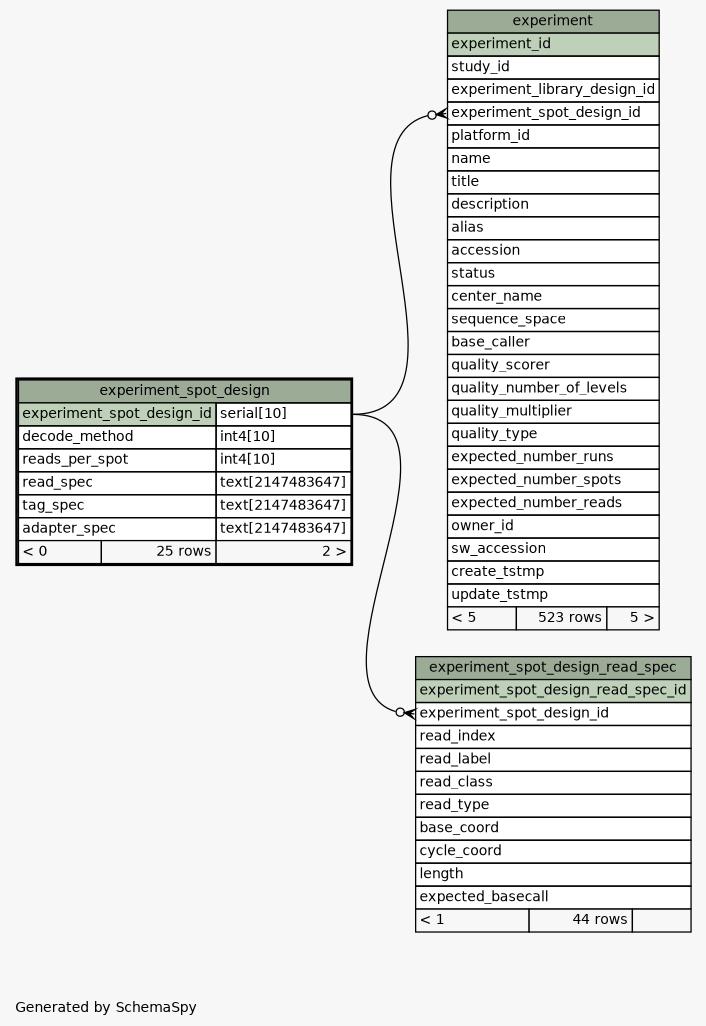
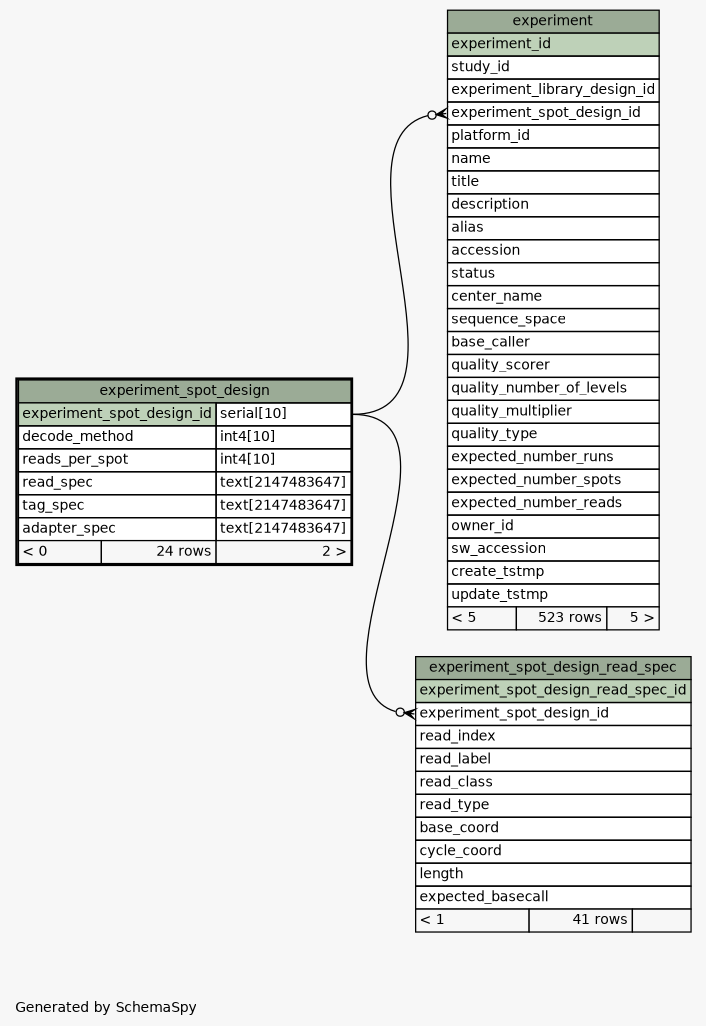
  digraph {
    bgcolor="#f7f7f7"
    fontname=Helvetica
    fontsize=11
    label="\nGenerated by SchemaSpy"
    labeljust=l
    nodesep=0.18
    rankdir=RL
    ranksep=0.46
    node [fontname=Helvetica fontsize=11 shape=plaintext]
    edge [arrowhead=none arrowsize=0.8 arrowtail=crowodot dir=back headport="experiment_spot_design_id.type:e" tailport="experiment_spot_design_id:w"]
    n1 [label=<     <TABLE BORDER="0" CELLBORDER="1" CELLSPACING="0" BGCOLOR="#ffffff">       <TR><TD COLSPAN="3" BGCOLOR="#9bab96" ALIGN="CENTER">experiment</TD></TR>       <TR><TD PORT="experiment_id" COLSPAN="3" BGCOLOR="#bed1b8" ALIGN="LEFT">experiment_id</TD></TR>       <TR><TD PORT="study_id" COLSPAN="3" ALIGN="LEFT">study_id</TD></TR>       <TR><TD PORT="experiment_library_design_id" COLSPAN="3" ALIGN="LEFT">experiment_library_design_id</TD></TR>       <TR><TD PORT="experiment_spot_design_id" COLSPAN="3" ALIGN="LEFT">experiment_spot_design_id</TD></TR>       <TR><TD PORT="platform_id" COLSPAN="3" ALIGN="LEFT">platform_id</TD></TR>       <TR><TD PORT="name" COLSPAN="3" ALIGN="LEFT">name</TD></TR>       <TR><TD PORT="title" COLSPAN="3" ALIGN="LEFT">title</TD></TR>       <TR><TD PORT="description" COLSPAN="3" ALIGN="LEFT">description</TD></TR>       <TR><TD PORT="alias" COLSPAN="3" ALIGN="LEFT">alias</TD></TR>       <TR><TD PORT="accession" COLSPAN="3" ALIGN="LEFT">accession</TD></TR>       <TR><TD PORT="status" COLSPAN="3" ALIGN="LEFT">status</TD></TR>       <TR><TD PORT="center_name" COLSPAN="3" ALIGN="LEFT">center_name</TD></TR>       <TR><TD PORT="sequence_space" COLSPAN="3" ALIGN="LEFT">sequence_space</TD></TR>       <TR><TD PORT="base_caller" COLSPAN="3" ALIGN="LEFT">base_caller</TD></TR>       <TR><TD PORT="quality_scorer" COLSPAN="3" ALIGN="LEFT">quality_scorer</TD></TR>       <TR><TD PORT="quality_number_of_levels" COLSPAN="3" ALIGN="LEFT">quality_number_of_levels</TD></TR>       <TR><TD PORT="quality_multiplier" COLSPAN="3" ALIGN="LEFT">quality_multiplier</TD></TR>       <TR><TD PORT="quality_type" COLSPAN="3" ALIGN="LEFT">quality_type</TD></TR>       <TR><TD PORT="expected_number_runs" COLSPAN="3" ALIGN="LEFT">expected_number_runs</TD></TR>       <TR><TD PORT="expected_number_spots" COLSPAN="3" ALIGN="LEFT">expected_number_spots</TD></TR>       <TR><TD PORT="expected_number_reads" COLSPAN="3" ALIGN="LEFT">expected_number_reads</TD></TR>       <TR><TD PORT="owner_id" COLSPAN="3" ALIGN="LEFT">owner_id</TD></TR>       <TR><TD PORT="sw_accession" COLSPAN="3" ALIGN="LEFT">sw_accession</TD></TR>       <TR><TD PORT="create_tstmp" COLSPAN="3" ALIGN="LEFT">create_tstmp</TD></TR>       <TR><TD PORT="update_tstmp" COLSPAN="3" ALIGN="LEFT">update_tstmp</TD></TR>       <TR><TD ALIGN="LEFT" BGCOLOR="#f7f7f7">&lt; 5</TD><TD ALIGN="RIGHT" BGCOLOR="#f7f7f7">523 rows</TD><TD ALIGN="RIGHT" BGCOLOR="#f7f7f7">5 &gt;</TD></TR>     </TABLE>>]
-   n2 [label=<     <TABLE BORDER="2" CELLBORDER="1" CELLSPACING="0" BGCOLOR="#ffffff">       <TR><TD COLSPAN="3" BGCOLOR="#9bab96" ALIGN="CENTER">experiment_spot_design</TD></TR>       <TR><TD PORT="experiment_spot_design_id" COLSPAN="2" BGCOLOR="#bed1b8" ALIGN="LEFT">experiment_spot_design_id</TD><TD PORT="experiment_spot_design_id.type" ALIGN="LEFT">serial[10]</TD></TR>       <TR><TD PORT="decode_method" COLSPAN="2" ALIGN="LEFT">decode_method</TD><TD PORT="decode_method.type" ALIGN="LEFT">int4[10]</TD></TR>       <TR><TD PORT="reads_per_spot" COLSPAN="2" ALIGN="LEFT">reads_per_spot</TD><TD PORT="reads_per_spot.type" ALIGN="LEFT">int4[10]</TD></TR>       <TR><TD PORT="read_spec" COLSPAN="2" ALIGN="LEFT">read_spec</TD><TD PORT="read_spec.type" ALIGN="LEFT">text[2147483647]</TD></TR>       <TR><TD PORT="tag_spec" COLSPAN="2" ALIGN="LEFT">tag_spec</TD><TD PORT="tag_spec.type" ALIGN="LEFT">text[2147483647]</TD></TR>       <TR><TD PORT="adapter_spec" COLSPAN="2" ALIGN="LEFT">adapter_spec</TD><TD PORT="adapter_spec.type" ALIGN="LEFT">text[2147483647]</TD></TR>       <TR><TD ALIGN="LEFT" BGCOLOR="#f7f7f7">&lt; 0</TD><TD ALIGN="RIGHT" BGCOLOR="#f7f7f7">25 rows</TD><TD ALIGN="RIGHT" BGCOLOR="#f7f7f7">2 &gt;</TD></TR>     </TABLE>>]
-   n3 [label=<     <TABLE BORDER="0" CELLBORDER="1" CELLSPACING="0" BGCOLOR="#ffffff">       <TR><TD COLSPAN="3" BGCOLOR="#9bab96" ALIGN="CENTER">experiment_spot_design_read_spec</TD></TR>       <TR><TD PORT="experiment_spot_design_read_spec_id" COLSPAN="3" BGCOLOR="#bed1b8" ALIGN="LEFT">experiment_spot_design_read_spec_id</TD></TR>       <TR><TD PORT="experiment_spot_design_id" COLSPAN="3" ALIGN="LEFT">experiment_spot_design_id</TD></TR>       <TR><TD PORT="read_index" COLSPAN="3" ALIGN="LEFT">read_index</TD></TR>       <TR><TD PORT="read_label" COLSPAN="3" ALIGN="LEFT">read_label</TD></TR>       <TR><TD PORT="read_class" COLSPAN="3" ALIGN="LEFT">read_class</TD></TR>       <TR><TD PORT="read_type" COLSPAN="3" ALIGN="LEFT">read_type</TD></TR>       <TR><TD PORT="base_coord" COLSPAN="3" ALIGN="LEFT">base_coord</TD></TR>       <TR><TD PORT="cycle_coord" COLSPAN="3" ALIGN="LEFT">cycle_coord</TD></TR>       <TR><TD PORT="length" COLSPAN="3" ALIGN="LEFT">length</TD></TR>       <TR><TD PORT="expected_basecall" COLSPAN="3" ALIGN="LEFT">expected_basecall</TD></TR>       <TR><TD ALIGN="LEFT" BGCOLOR="#f7f7f7">&lt; 1</TD><TD ALIGN="RIGHT" BGCOLOR="#f7f7f7">44 rows</TD><TD ALIGN="RIGHT" BGCOLOR="#f7f7f7">  </TD></TR>     </TABLE>>]
+   n2 [label=<     <TABLE BORDER="2" CELLBORDER="1" CELLSPACING="0" BGCOLOR="#ffffff">       <TR><TD COLSPAN="3" BGCOLOR="#9bab96" ALIGN="CENTER">experiment_spot_design</TD></TR>       <TR><TD PORT="experiment_spot_design_id" COLSPAN="2" BGCOLOR="#bed1b8" ALIGN="LEFT">experiment_spot_design_id</TD><TD PORT="experiment_spot_design_id.type" ALIGN="LEFT">serial[10]</TD></TR>       <TR><TD PORT="decode_method" COLSPAN="2" ALIGN="LEFT">decode_method</TD><TD PORT="decode_method.type" ALIGN="LEFT">int4[10]</TD></TR>       <TR><TD PORT="reads_per_spot" COLSPAN="2" ALIGN="LEFT">reads_per_spot</TD><TD PORT="reads_per_spot.type" ALIGN="LEFT">int4[10]</TD></TR>       <TR><TD PORT="read_spec" COLSPAN="2" ALIGN="LEFT">read_spec</TD><TD PORT="read_spec.type" ALIGN="LEFT">text[2147483647]</TD></TR>       <TR><TD PORT="tag_spec" COLSPAN="2" ALIGN="LEFT">tag_spec</TD><TD PORT="tag_spec.type" ALIGN="LEFT">text[2147483647]</TD></TR>       <TR><TD PORT="adapter_spec" COLSPAN="2" ALIGN="LEFT">adapter_spec</TD><TD PORT="adapter_spec.type" ALIGN="LEFT">text[2147483647]</TD></TR>       <TR><TD ALIGN="LEFT" BGCOLOR="#f7f7f7">&lt; 0</TD><TD ALIGN="RIGHT" BGCOLOR="#f7f7f7">24 rows</TD><TD ALIGN="RIGHT" BGCOLOR="#f7f7f7">2 &gt;</TD></TR>     </TABLE>>]
+   n3 [label=<     <TABLE BORDER="0" CELLBORDER="1" CELLSPACING="0" BGCOLOR="#ffffff">       <TR><TD COLSPAN="3" BGCOLOR="#9bab96" ALIGN="CENTER">experiment_spot_design_read_spec</TD></TR>       <TR><TD PORT="experiment_spot_design_read_spec_id" COLSPAN="3" BGCOLOR="#bed1b8" ALIGN="LEFT">experiment_spot_design_read_spec_id</TD></TR>       <TR><TD PORT="experiment_spot_design_id" COLSPAN="3" ALIGN="LEFT">experiment_spot_design_id</TD></TR>       <TR><TD PORT="read_index" COLSPAN="3" ALIGN="LEFT">read_index</TD></TR>       <TR><TD PORT="read_label" COLSPAN="3" ALIGN="LEFT">read_label</TD></TR>       <TR><TD PORT="read_class" COLSPAN="3" ALIGN="LEFT">read_class</TD></TR>       <TR><TD PORT="read_type" COLSPAN="3" ALIGN="LEFT">read_type</TD></TR>       <TR><TD PORT="base_coord" COLSPAN="3" ALIGN="LEFT">base_coord</TD></TR>       <TR><TD PORT="cycle_coord" COLSPAN="3" ALIGN="LEFT">cycle_coord</TD></TR>       <TR><TD PORT="length" COLSPAN="3" ALIGN="LEFT">length</TD></TR>       <TR><TD PORT="expected_basecall" COLSPAN="3" ALIGN="LEFT">expected_basecall</TD></TR>       <TR><TD ALIGN="LEFT" BGCOLOR="#f7f7f7">&lt; 1</TD><TD ALIGN="RIGHT" BGCOLOR="#f7f7f7">41 rows</TD><TD ALIGN="RIGHT" BGCOLOR="#f7f7f7">  </TD></TR>     </TABLE>>]
    n1 -> n2
    n3 -> n2
  }
